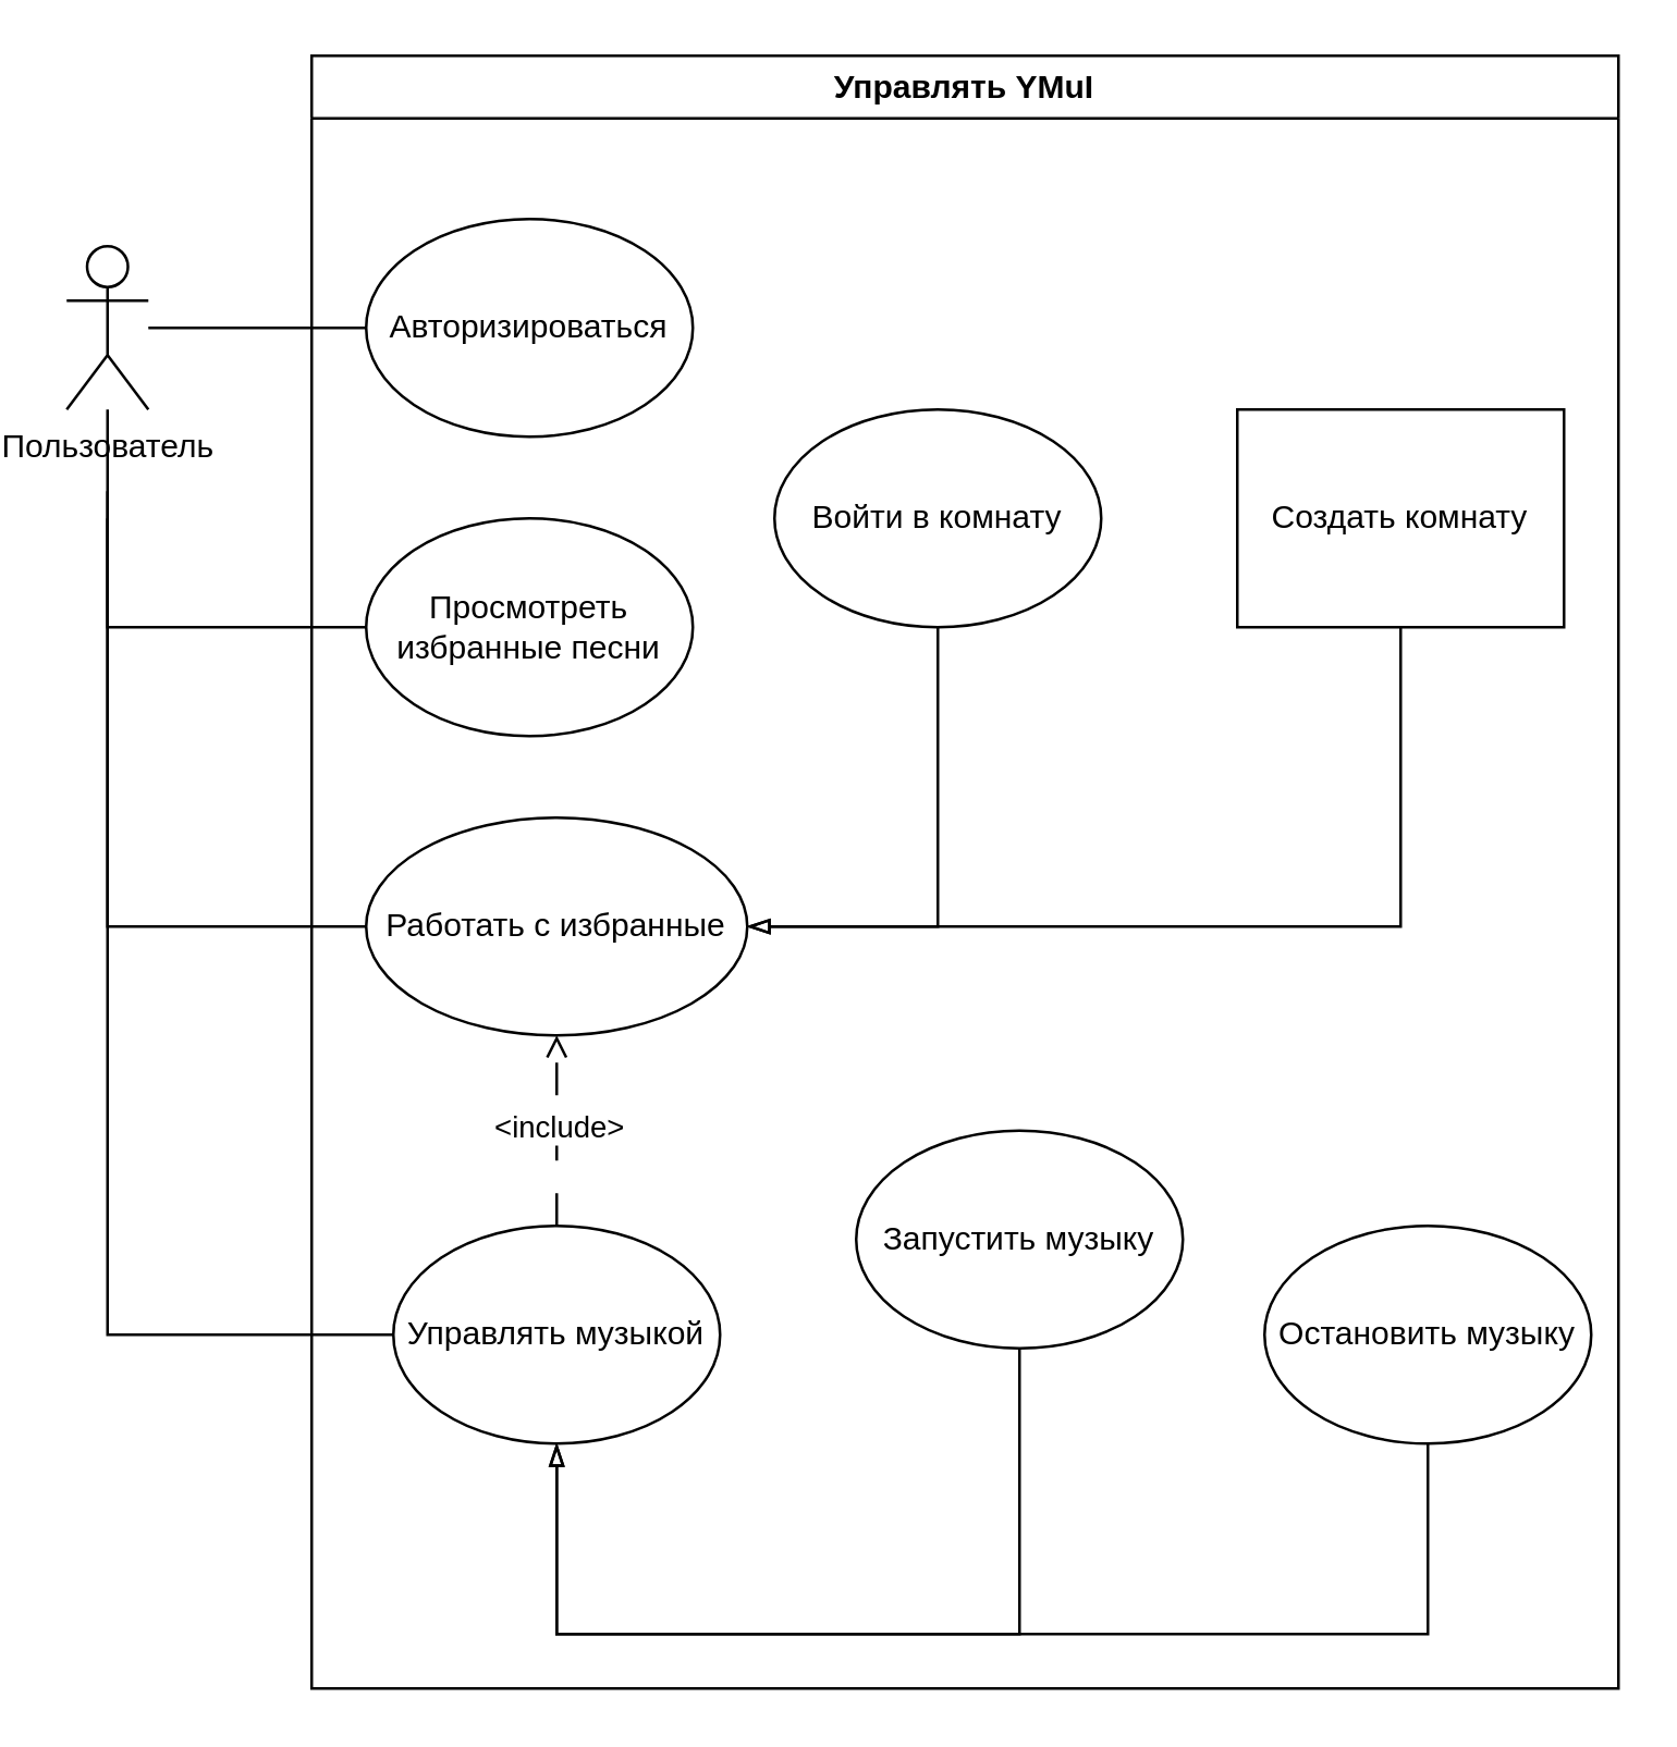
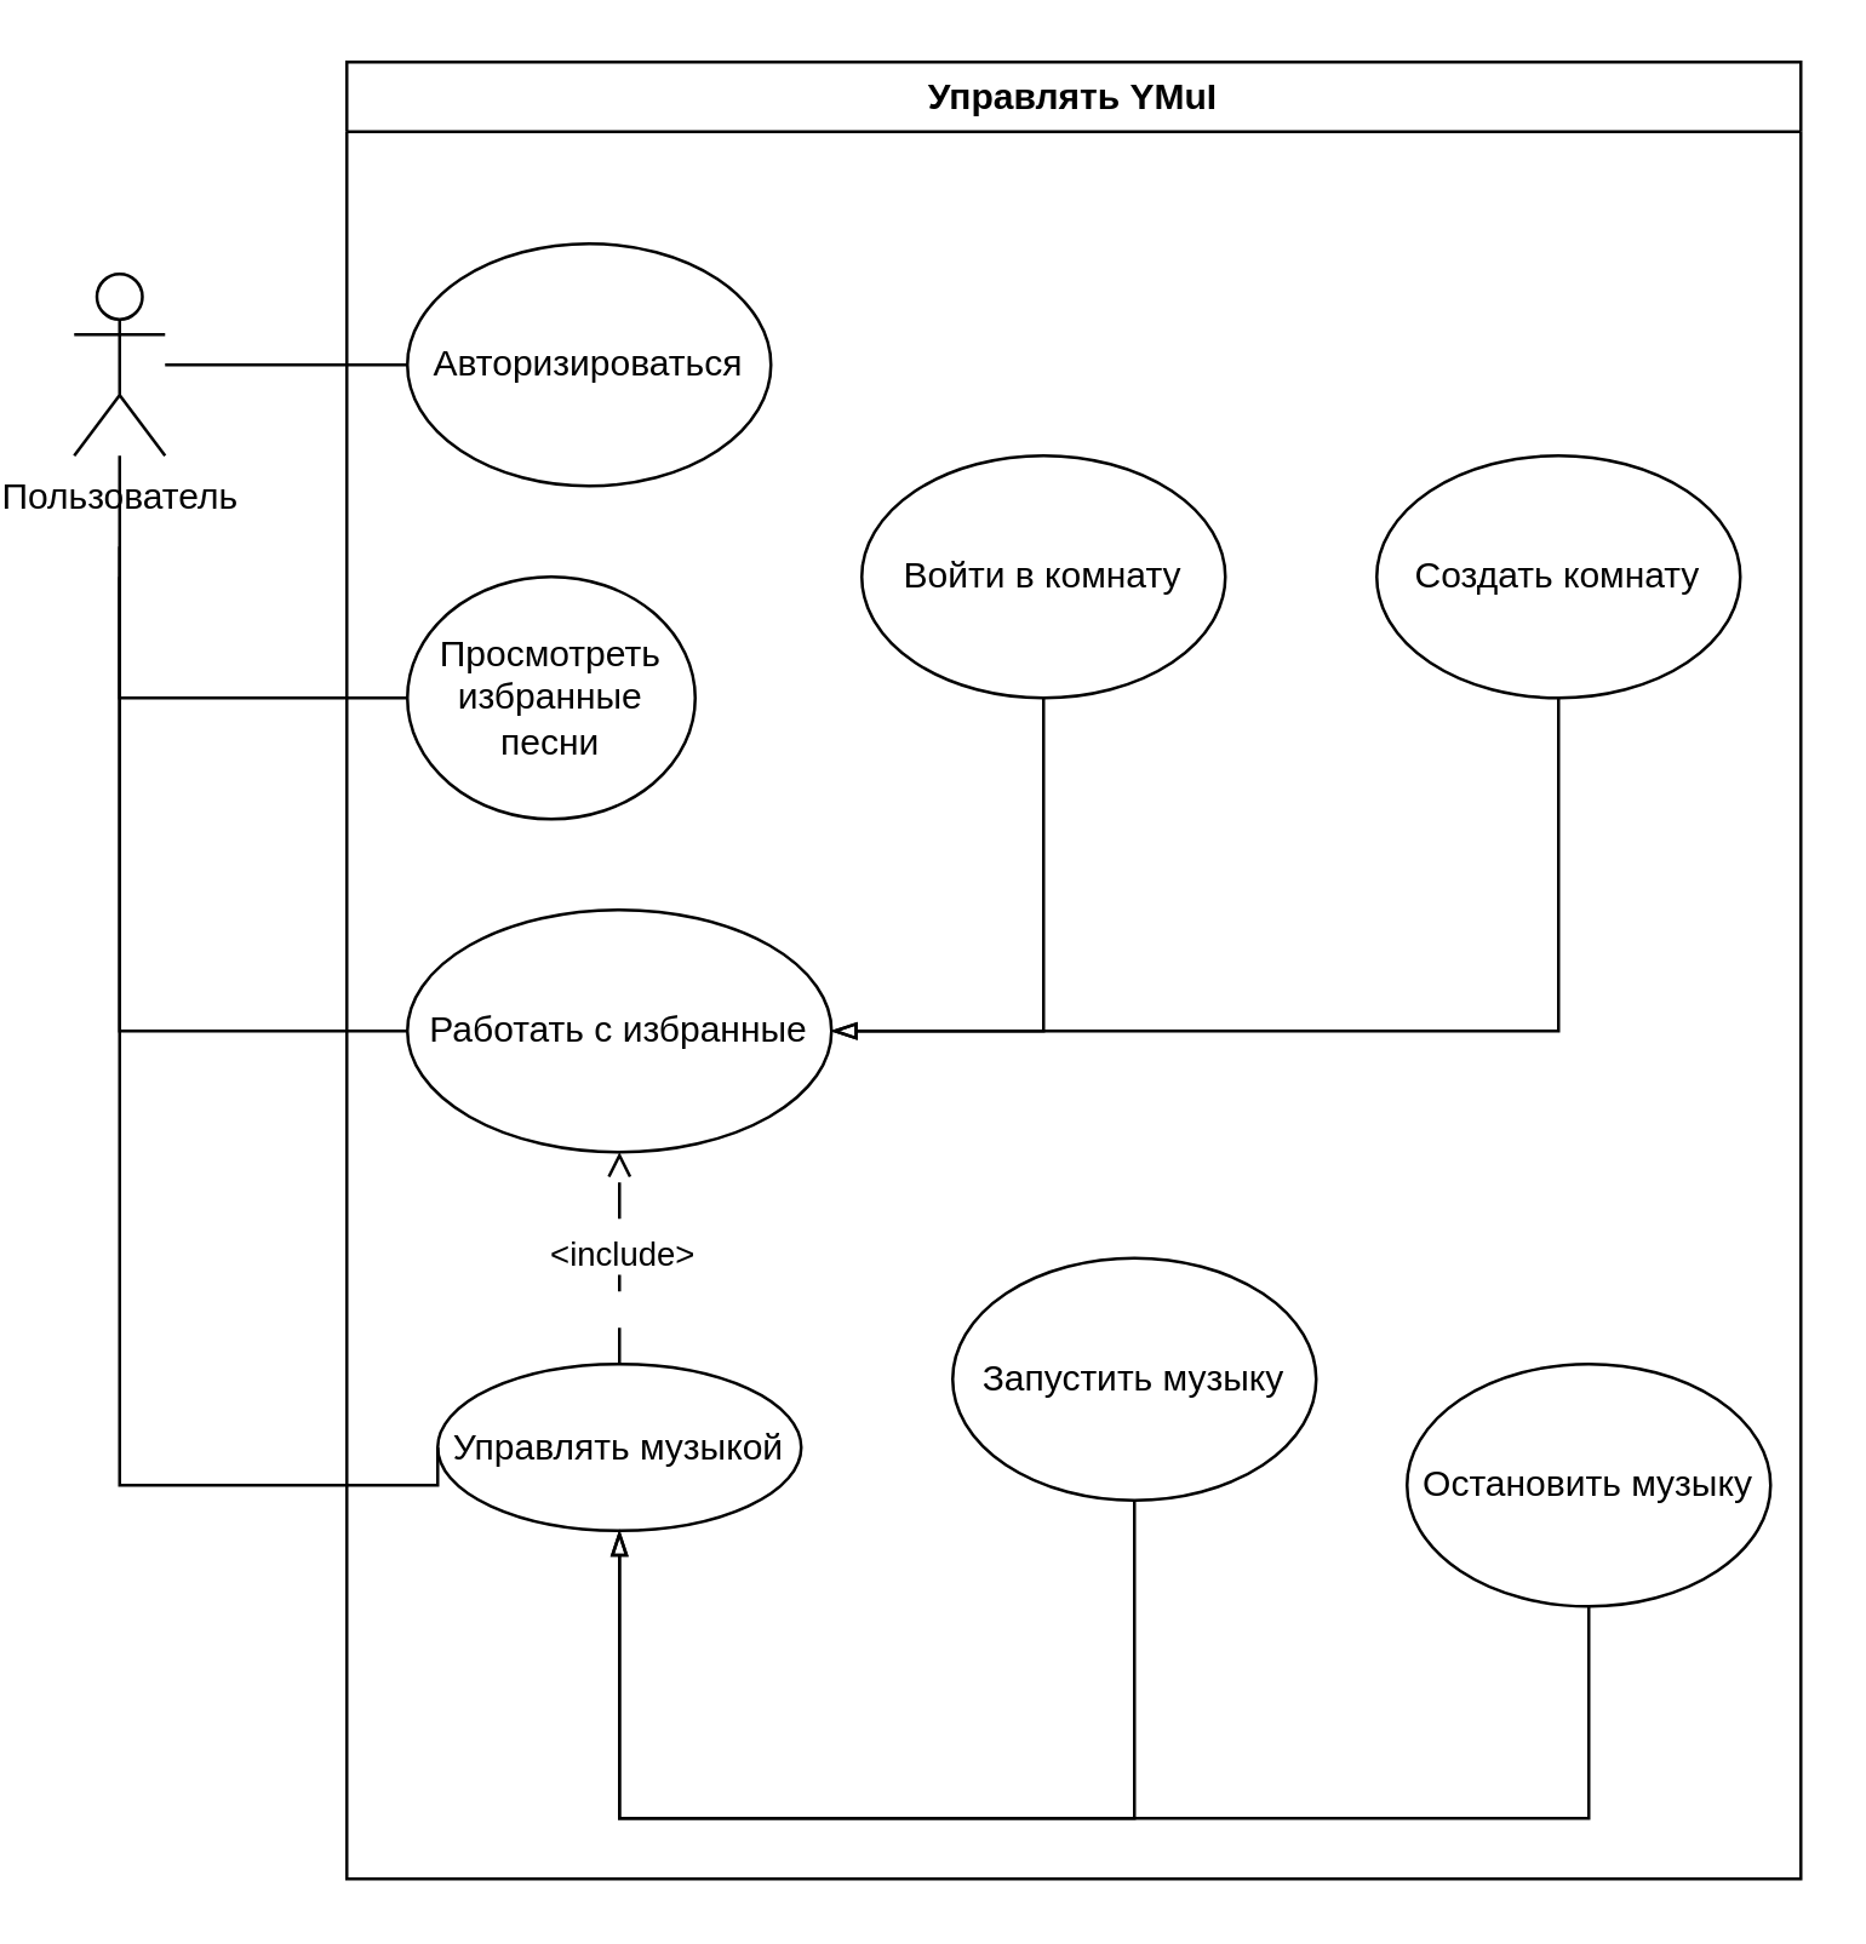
  <mxCell id="0" />
  <mxCell id="1" parent="0" />
  <mxCell id="2" value="Управлять YMuI" style="swimlane;whiteSpace=wrap;html=1;" vertex="1" parent="1"><mxGeometry x="110" y="20" width="480" height="600" as="geometry" /></mxCell>
  <mxCell id="3" value="Авторизироваться" style="ellipse;whiteSpace=wrap;html=1;" vertex="1" parent="2"><mxGeometry x="20" y="60" width="120" height="80" as="geometry" /></mxCell>
- <mxCell id="4" value="Просмотреть избранные песни" style="ellipse;whiteSpace=wrap;html=1;" vertex="1" parent="2"><mxGeometry x="20" y="170" width="120" height="80" as="geometry" /></mxCell>
+ <mxCell id="4" value="Просмотреть избранные песни" style="ellipse;whiteSpace=wrap;html=1;" vertex="1" parent="2"><mxGeometry x="20" y="170" width="95" height="80" as="geometry" /></mxCell>
  <mxCell id="5" value="Работать с избранные" style="ellipse;whiteSpace=wrap;html=1;" vertex="1" parent="2"><mxGeometry x="20" y="280" width="140" height="80" as="geometry" /></mxCell>
  <mxCell id="6" style="edgeStyle=orthogonalEdgeStyle;rounded=0;orthogonalLoop=1;jettySize=auto;html=1;endArrow=blockThin;endFill=0;" edge="1" parent="2" source="7"><mxGeometry relative="1" as="geometry"><mxPoint x="160" y="320" as="targetPoint" /><Array as="points"><mxPoint x="400" y="320" /></Array></mxGeometry></mxCell>
- <mxCell id="7" value="Создать комнату" style="whiteSpace=wrap;html=1;rounded=0;" vertex="1" parent="2"><mxGeometry x="340" y="130" width="120" height="80" as="geometry" /></mxCell>
+ <mxCell id="7" value="Создать комнату" style="ellipse;whiteSpace=wrap;html=1;" vertex="1" parent="2"><mxGeometry x="340" y="130" width="120" height="80" as="geometry" /></mxCell>
  <mxCell id="8" style="edgeStyle=orthogonalEdgeStyle;rounded=0;orthogonalLoop=1;jettySize=auto;html=1;entryX=1;entryY=0.5;entryDx=0;entryDy=0;endArrow=blockThin;endFill=0;" edge="1" parent="2" source="9" target="5"><mxGeometry relative="1" as="geometry"><Array as="points"><mxPoint x="230" y="320" /></Array></mxGeometry></mxCell>
  <mxCell id="9" value="Войти в комнату" style="ellipse;whiteSpace=wrap;html=1;" vertex="1" parent="2"><mxGeometry x="170" y="130" width="120" height="80" as="geometry" /></mxCell>
  <mxCell id="10" style="edgeStyle=orthogonalEdgeStyle;rounded=0;orthogonalLoop=1;jettySize=auto;html=1;entryX=0.5;entryY=1;entryDx=0;entryDy=0;endArrow=open;endFill=0;dashed=1;dashPattern=12 12;" edge="1" parent="2" source="12" target="5"><mxGeometry relative="1" as="geometry" /></mxCell>
  <mxCell id="11" value="&amp;lt;include&amp;gt;" style="edgeLabel;html=1;align=center;verticalAlign=middle;resizable=0;points=[];" vertex="1" connectable="0" parent="10"><mxGeometry x="0.057" relative="1" as="geometry"><mxPoint as="offset" /></mxGeometry></mxCell>
- <mxCell id="12" value="Управлять музыкой" style="ellipse;whiteSpace=wrap;html=1;" vertex="1" parent="2"><mxGeometry x="30" y="430" width="120" height="80" as="geometry" /></mxCell>
+ <mxCell id="12" value="Управлять музыкой" style="ellipse;whiteSpace=wrap;html=1;" vertex="1" parent="2"><mxGeometry x="30" y="430" width="120" height="55" as="geometry" /></mxCell>
  <mxCell id="13" style="edgeStyle=orthogonalEdgeStyle;rounded=0;orthogonalLoop=1;jettySize=auto;html=1;entryX=0.5;entryY=1;entryDx=0;entryDy=0;endArrow=blockThin;endFill=0;" edge="1" parent="2" source="14" target="12"><mxGeometry relative="1" as="geometry"><Array as="points"><mxPoint x="260" y="580" /><mxPoint x="90" y="580" /></Array></mxGeometry></mxCell>
  <mxCell id="14" value="Запустить музыку" style="ellipse;whiteSpace=wrap;html=1;" vertex="1" parent="2"><mxGeometry x="200" y="395" width="120" height="80" as="geometry" /></mxCell>
  <mxCell id="15" style="edgeStyle=orthogonalEdgeStyle;rounded=0;orthogonalLoop=1;jettySize=auto;html=1;entryX=0.5;entryY=1;entryDx=0;entryDy=0;endArrow=blockThin;endFill=0;" edge="1" parent="2" source="16" target="12"><mxGeometry relative="1" as="geometry"><Array as="points"><mxPoint x="410" y="580" /><mxPoint x="90" y="580" /></Array></mxGeometry></mxCell>
  <mxCell id="16" value="Остановить музыку" style="ellipse;whiteSpace=wrap;html=1;" vertex="1" parent="2"><mxGeometry x="350" y="430" width="120" height="80" as="geometry" /></mxCell>
  <mxCell id="17" style="edgeStyle=orthogonalEdgeStyle;rounded=0;orthogonalLoop=1;jettySize=auto;html=1;entryX=0;entryY=0.5;entryDx=0;entryDy=0;endArrow=none;startFill=0;" edge="1" parent="1" source="21" target="3"><mxGeometry relative="1" as="geometry"><mxPoint x="180" y="120" as="targetPoint" /></mxGeometry></mxCell>
  <mxCell id="18" style="edgeStyle=orthogonalEdgeStyle;rounded=0;orthogonalLoop=1;jettySize=auto;html=1;entryX=0;entryY=0.5;entryDx=0;entryDy=0;endArrow=none;startFill=0;" edge="1" parent="1" target="4"><mxGeometry relative="1" as="geometry"><mxPoint x="35" y="180" as="sourcePoint" /><Array as="points"><mxPoint x="35" y="230" /></Array></mxGeometry></mxCell>
  <mxCell id="19" style="edgeStyle=orthogonalEdgeStyle;rounded=0;orthogonalLoop=1;jettySize=auto;html=1;entryX=0;entryY=0.5;entryDx=0;entryDy=0;endArrow=none;startFill=0;" edge="1" parent="1" target="5"><mxGeometry relative="1" as="geometry"><mxPoint x="35" y="190" as="sourcePoint" /><Array as="points"><mxPoint x="35" y="340" /></Array></mxGeometry></mxCell>
  <mxCell id="20" style="edgeStyle=orthogonalEdgeStyle;rounded=0;orthogonalLoop=1;jettySize=auto;html=1;entryX=0;entryY=0.5;entryDx=0;entryDy=0;endArrow=none;startFill=0;" edge="1" parent="1" source="21" target="12"><mxGeometry relative="1" as="geometry"><Array as="points"><mxPoint x="35" y="490" /></Array></mxGeometry></mxCell>
  <mxCell id="21" value="Пользователь" style="shape=umlActor;verticalLabelPosition=bottom;verticalAlign=top;html=1;outlineConnect=0;" vertex="1" parent="1"><mxGeometry x="20" y="90" width="30" height="60" as="geometry" /></mxCell>
